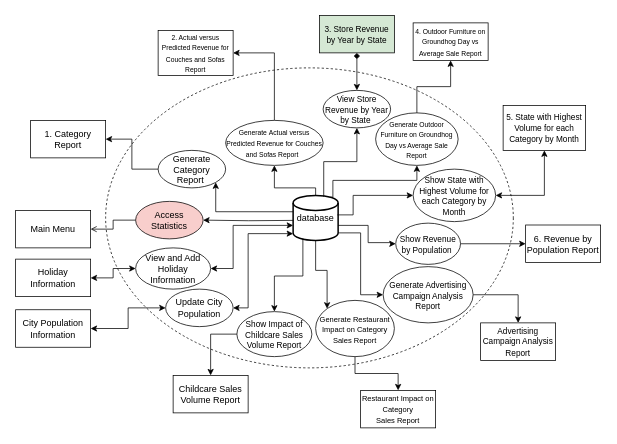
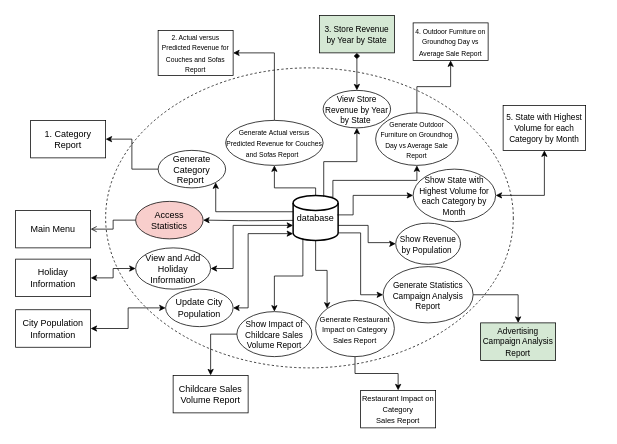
  <mxCell id="0" />
  <mxCell id="1" value="Background" style="" parent="0" />
  <mxCell id="2" value="z" style="ellipse;whiteSpace=wrap;html=1;fillColor=none;dashed=1;" vertex="1" parent="1"><mxGeometry x="140" y="90" width="543.59" height="400" as="geometry" /></mxCell>
  <mxCell id="3" value="database" style="strokeWidth=2;html=1;shape=mxgraph.flowchart.database;whiteSpace=wrap;" vertex="1" parent="1"><mxGeometry x="390" y="260" width="60" height="60" as="geometry" /></mxCell>
  <mxCell id="4" value="DB" parent="0" />
  <mxCell id="5" style="edgeStyle=orthogonalEdgeStyle;rounded=0;orthogonalLoop=1;jettySize=auto;html=1;entryX=1;entryY=0.5;entryDx=0;entryDy=0;startArrow=none;startFill=0;" edge="1" parent="4" source="6" target="22"><mxGeometry relative="1" as="geometry" /></mxCell>
  <mxCell id="6" value="&lt;p class=&quot;p1&quot; style=&quot;margin: 0px ; font-stretch: normal ; line-height: normal&quot;&gt;Generate Category Report&lt;span class=&quot;Apple-converted-space&quot;&gt;&amp;nbsp;&lt;/span&gt;&lt;/p&gt;" style="ellipse;whiteSpace=wrap;html=1;fillColor=#ffffff;" vertex="1" parent="4"><mxGeometry x="210" y="200" width="90" height="50" as="geometry" /></mxCell>
  <mxCell id="7" style="edgeStyle=orthogonalEdgeStyle;rounded=0;orthogonalLoop=1;jettySize=auto;html=1;entryX=1;entryY=0.5;entryDx=0;entryDy=0;endArrow=open;" edge="1" parent="4" source="8" target="51"><mxGeometry relative="1" as="geometry"><mxPoint x="150" y="295" as="targetPoint" /></mxGeometry></mxCell>
  <mxCell id="8" value="Access Statistics" style="ellipse;whiteSpace=wrap;html=1;fillColor=#f8cecc;" vertex="1" parent="4"><mxGeometry x="180" y="268" width="90" height="50" as="geometry" /></mxCell>
  <mxCell id="9" style="edgeStyle=orthogonalEdgeStyle;rounded=0;orthogonalLoop=1;jettySize=auto;html=1;entryX=1;entryY=0.5;entryDx=0;entryDy=0;startArrow=classic;startFill=1;" edge="1" parent="4" source="11" target="52"><mxGeometry relative="1" as="geometry" /></mxCell>
  <mxCell id="10" style="edgeStyle=orthogonalEdgeStyle;rounded=0;orthogonalLoop=1;jettySize=auto;html=1;startArrow=classic;startFill=1;endArrow=classic;endFill=1;" edge="1" parent="4" source="11"><mxGeometry relative="1" as="geometry"><mxPoint x="390" y="300" as="targetPoint" /><Array as="points"><mxPoint x="310" y="358" /><mxPoint x="310" y="300" /></Array></mxGeometry></mxCell>
  <mxCell id="11" value="View and Add Holiday Information" style="ellipse;whiteSpace=wrap;html=1;fillColor=#ffffff;" vertex="1" parent="4"><mxGeometry x="180" y="330" width="100" height="55" as="geometry" /></mxCell>
  <mxCell id="12" style="edgeStyle=orthogonalEdgeStyle;rounded=0;orthogonalLoop=1;jettySize=auto;html=1;startArrow=classic;startFill=1;entryX=0;entryY=0.85;entryDx=0;entryDy=0;entryPerimeter=0;" edge="1" parent="4" source="14" target="3"><mxGeometry relative="1" as="geometry"><Array as="points"><mxPoint x="330" y="410" /><mxPoint x="330" y="311" /></Array></mxGeometry></mxCell>
  <mxCell id="13" style="edgeStyle=orthogonalEdgeStyle;rounded=0;orthogonalLoop=1;jettySize=auto;html=1;startArrow=classic;startFill=1;entryX=1;entryY=0.5;entryDx=0;entryDy=0;" edge="1" parent="4" source="14" target="20"><mxGeometry relative="1" as="geometry"><mxPoint x="170" y="440" as="targetPoint" /><Array as="points"><mxPoint x="170" y="410" /><mxPoint x="170" y="438" /><mxPoint x="120" y="438" /></Array></mxGeometry></mxCell>
  <mxCell id="14" value="Update City Population" style="ellipse;whiteSpace=wrap;html=1;fillColor=#ffffff;" vertex="1" parent="4"><mxGeometry x="220" y="385" width="90" height="50" as="geometry" /></mxCell>
  <mxCell id="15" style="edgeStyle=orthogonalEdgeStyle;rounded=0;orthogonalLoop=1;jettySize=auto;html=1;entryX=0.68;entryY=0.031;entryDx=0;entryDy=0;entryPerimeter=0;startArrow=classic;startFill=1;endArrow=none;endFill=0;" edge="1" parent="4" source="17" target="3"><mxGeometry relative="1" as="geometry" /></mxCell>
  <mxCell id="16" style="edgeStyle=orthogonalEdgeStyle;rounded=0;orthogonalLoop=1;jettySize=auto;html=1;entryX=0.5;entryY=1;entryDx=0;entryDy=0;startArrow=classic;startFill=1;endArrow=diamond;" edge="1" parent="4" source="17" target="26"><mxGeometry relative="1" as="geometry" /></mxCell>
  <mxCell id="17" value="&lt;p class=&quot;p1&quot; style=&quot;margin: 0px ; font-stretch: normal ; line-height: normal&quot;&gt;&lt;font style=&quot;font-size: 11px&quot;&gt;View Store Revenue by Year by State&lt;span class=&quot;Apple-converted-space&quot;&gt;&amp;nbsp;&lt;/span&gt;&lt;/font&gt;&lt;/p&gt;" style="ellipse;whiteSpace=wrap;html=1;fillColor=#ffffff;" vertex="1" parent="4"><mxGeometry x="430" y="120" width="90" height="50" as="geometry" /></mxCell>
  <mxCell id="18" style="edgeStyle=orthogonalEdgeStyle;rounded=0;orthogonalLoop=1;jettySize=auto;html=1;entryX=1;entryY=0.5;entryDx=0;entryDy=0;startArrow=none;startFill=0;" edge="1" parent="4" source="19" target="23"><mxGeometry relative="1" as="geometry" /></mxCell>
  <mxCell id="19" value="&lt;font style=&quot;font-size: 9px&quot;&gt;Generate&amp;nbsp;Actual versus Predicted Revenue for Couches and Sofas Report&lt;span class=&quot;Apple-converted-space&quot;&gt;&amp;nbsp;&lt;/span&gt;&amp;nbsp;&lt;/font&gt;" style="ellipse;whiteSpace=wrap;html=1;fillColor=#ffffff;" vertex="1" parent="4"><mxGeometry x="300" y="160" width="130" height="60" as="geometry" /></mxCell>
  <mxCell id="20" value="City Population Information" style="rounded=0;whiteSpace=wrap;html=1;fillColor=#ffffff;" vertex="1" parent="4"><mxGeometry x="20" y="412.5" width="100" height="50" as="geometry" /></mxCell>
  <mxCell id="21" style="edgeStyle=orthogonalEdgeStyle;rounded=0;orthogonalLoop=1;jettySize=auto;html=1;entryX=1;entryY=0.5;entryDx=0;entryDy=0;exitX=0.005;exitY=0.589;exitDx=0;exitDy=0;exitPerimeter=0;" edge="1" parent="4" target="8"><mxGeometry relative="1" as="geometry"><mxPoint x="390.3" y="293.34" as="sourcePoint" /></mxGeometry></mxCell>
  <mxCell id="22" value="1. Category Report" style="rounded=0;whiteSpace=wrap;html=1;fillColor=#ffffff;" vertex="1" parent="4"><mxGeometry x="40" y="160" width="100" height="50" as="geometry" /></mxCell>
  <mxCell id="23" value="&lt;span style=&quot;font-size: 9px&quot;&gt;2. Actual versus Predicted Revenue for Couches and Sofas Report&lt;/span&gt;" style="rounded=0;whiteSpace=wrap;html=1;fillColor=#ffffff;" vertex="1" parent="4"><mxGeometry x="210" y="40" width="100" height="60" as="geometry" /></mxCell>
  <mxCell id="24" style="edgeStyle=orthogonalEdgeStyle;rounded=0;orthogonalLoop=1;jettySize=auto;html=1;startArrow=none;startFill=0;" edge="1" parent="4" source="3" target="19"><mxGeometry relative="1" as="geometry"><Array as="points"><mxPoint x="420" y="250" /><mxPoint x="365" y="250" /></Array></mxGeometry></mxCell>
  <mxCell id="25" style="edgeStyle=orthogonalEdgeStyle;rounded=0;orthogonalLoop=1;jettySize=auto;html=1;entryX=1;entryY=1;entryDx=0;entryDy=0;startArrow=none;startFill=0;exitX=0.001;exitY=0.364;exitDx=0;exitDy=0;exitPerimeter=0;" edge="1" parent="4" source="3" target="6"><mxGeometry relative="1" as="geometry" /></mxCell>
  <mxCell id="26" value="&lt;span style=&quot;font-size: 11px&quot;&gt;3. Store Revenue by Year by State&lt;/span&gt;" style="rounded=0;whiteSpace=wrap;html=1;fillColor=#d5e8d4;" vertex="1" parent="4"><mxGeometry x="425" y="20" width="100" height="50" as="geometry" /></mxCell>
  <mxCell id="27" value="&lt;p class=&quot;p1&quot; style=&quot;margin: 0px ; font-stretch: normal ; line-height: normal&quot;&gt;&lt;font style=&quot;font-size: 9px&quot;&gt;Generate Outdoor Furniture on Groundhog Day vs Average Sale Report&lt;/font&gt;&lt;/p&gt;" style="ellipse;whiteSpace=wrap;html=1;fillColor=#ffffff;" vertex="1" parent="4"><mxGeometry x="500" y="150" width="110" height="70" as="geometry" /></mxCell>
  <mxCell id="28" style="edgeStyle=orthogonalEdgeStyle;rounded=0;orthogonalLoop=1;jettySize=auto;html=1;entryX=0.5;entryY=1;entryDx=0;entryDy=0;startArrow=none;startFill=0;exitX=0.829;exitY=0.041;exitDx=0;exitDy=0;exitPerimeter=0;" edge="1" parent="4" source="3" target="27"><mxGeometry relative="1" as="geometry"><Array as="points"><mxPoint x="443" y="263" /><mxPoint x="443" y="240" /><mxPoint x="555" y="240" /></Array></mxGeometry></mxCell>
  <mxCell id="29" style="edgeStyle=orthogonalEdgeStyle;rounded=0;orthogonalLoop=1;jettySize=auto;html=1;entryX=0.5;entryY=0;entryDx=0;entryDy=0;startArrow=classic;startFill=1;endArrow=none;endFill=0;" edge="1" parent="4" source="30" target="27"><mxGeometry relative="1" as="geometry" /></mxCell>
  <mxCell id="30" value="&lt;span style=&quot;font-size: 9px&quot;&gt;4. Outdoor Furniture on Groundhog Day vs Average Sale Report&lt;/span&gt;" style="rounded=0;whiteSpace=wrap;html=1;fillColor=#ffffff;" vertex="1" parent="4"><mxGeometry x="550" y="30" width="100" height="50" as="geometry" /></mxCell>
  <mxCell id="31" style="edgeStyle=orthogonalEdgeStyle;rounded=0;orthogonalLoop=1;jettySize=auto;html=1;startArrow=classic;startFill=1;endArrow=none;endFill=0;exitX=0;exitY=0.5;exitDx=0;exitDy=0;" edge="1" parent="4" source="33"><mxGeometry relative="1" as="geometry"><mxPoint x="449" y="286" as="targetPoint" /><Array as="points"><mxPoint x="470" y="260" /><mxPoint x="470" y="286" /></Array></mxGeometry></mxCell>
  <mxCell id="32" style="edgeStyle=orthogonalEdgeStyle;rounded=0;orthogonalLoop=1;jettySize=auto;html=1;startArrow=classic;startFill=1;endArrow=classic;endFill=1;" edge="1" parent="4" source="33" target="34"><mxGeometry relative="1" as="geometry" /></mxCell>
  <mxCell id="33" value="&lt;p class=&quot;p1&quot; style=&quot;margin: 0px ; font-stretch: normal ; line-height: normal&quot;&gt;&lt;font style=&quot;font-size: 11px&quot;&gt;Show State with Highest Volume for each Category by Month&lt;/font&gt;&lt;/p&gt;" style="ellipse;whiteSpace=wrap;html=1;fillColor=#ffffff;" vertex="1" parent="4"><mxGeometry x="550" y="225" width="110" height="70" as="geometry" /></mxCell>
  <mxCell id="34" value="&lt;span style=&quot;font-size: 11px&quot;&gt;5. State with Highest Volume for each Category&lt;/span&gt;&lt;span style=&quot;font-size: 11px&quot;&gt;&amp;nbsp;by Month&lt;/span&gt;" style="rounded=0;whiteSpace=wrap;html=1;fillColor=#ffffff;" vertex="1" parent="4"><mxGeometry x="670" y="140" width="110" height="60" as="geometry" /></mxCell>
- <mxCell id="35" style="edgeStyle=orthogonalEdgeStyle;rounded=0;orthogonalLoop=1;jettySize=auto;html=1;entryX=0;entryY=0.5;entryDx=0;entryDy=0;startArrow=none;startFill=0;endArrow=classic;endFill=1;" edge="1" parent="4" source="36" target="37"><mxGeometry relative="1" as="geometry" /></mxCell>
  <mxCell id="36" value="&lt;p class=&quot;p1&quot; style=&quot;margin: 0px ; font-stretch: normal ; line-height: normal&quot;&gt;&lt;font style=&quot;font-size: 11px&quot;&gt;&lt;span&gt;Show Revenue by Population&lt;/span&gt;&lt;span class=&quot;Apple-converted-space&quot;&gt;&amp;nbsp;&lt;/span&gt;&lt;/font&gt;&lt;/p&gt;" style="ellipse;whiteSpace=wrap;html=1;fillColor=#ffffff;" vertex="1" parent="4"><mxGeometry x="526.78" y="297" width="86.43" height="55" as="geometry" /></mxCell>
- <mxCell id="37" value="6. Revenue by Population&lt;span class=&quot;Apple-converted-space&quot;&gt;&amp;nbsp;Report&lt;/span&gt;" style="rounded=0;whiteSpace=wrap;html=1;fillColor=#ffffff;" vertex="1" parent="4"><mxGeometry x="700" y="299.5" width="100" height="50" as="geometry" /></mxCell>
  <mxCell id="38" style="edgeStyle=orthogonalEdgeStyle;rounded=0;orthogonalLoop=1;jettySize=auto;html=1;entryX=0;entryY=0.5;entryDx=0;entryDy=0;startArrow=none;startFill=0;endArrow=classic;endFill=1;" edge="1" parent="4" source="3" target="36"><mxGeometry relative="1" as="geometry"><Array as="points"><mxPoint x="490" y="300" /><mxPoint x="490" y="323" /><mxPoint x="520" y="323" /><mxPoint x="520" y="324" /></Array></mxGeometry></mxCell>
  <mxCell id="39" value="&lt;p class=&quot;p1&quot; style=&quot;margin: 0px ; font-stretch: normal ; line-height: normal&quot;&gt;&lt;span&gt;&lt;font style=&quot;font-size: 11px&quot;&gt;Show Impact of Childcare Sales Volume Report&lt;/font&gt;&lt;/span&gt;&lt;/p&gt;" style="ellipse;whiteSpace=wrap;html=1;fillColor=#ffffff;" vertex="1" parent="4"><mxGeometry x="315" y="415" width="100" height="60" as="geometry" /></mxCell>
  <mxCell id="40" style="edgeStyle=orthogonalEdgeStyle;rounded=0;orthogonalLoop=1;jettySize=auto;html=1;entryX=0.5;entryY=0;entryDx=0;entryDy=0;startArrow=none;startFill=0;endArrow=classic;endFill=1;" edge="1" parent="4" source="41" target="49"><mxGeometry relative="1" as="geometry" /></mxCell>
- <mxCell id="41" value="&lt;p class=&quot;p1&quot; style=&quot;margin: 0px ; font-stretch: normal ; line-height: normal&quot;&gt;&lt;font style=&quot;font-size: 11px&quot;&gt;Generate Advertising Campaign Analysis Report&lt;/font&gt;&lt;/p&gt;" style="ellipse;whiteSpace=wrap;html=1;fillColor=#ffffff;" vertex="1" parent="4"><mxGeometry x="510" y="355" width="120" height="75" as="geometry" /></mxCell>
+ <mxCell id="41" value="&lt;p class=&quot;p1&quot; style=&quot;margin: 0px ; font-stretch: normal ; line-height: normal&quot;&gt;&lt;font style=&quot;font-size: 11px&quot;&gt;Generate Statistics Campaign Analysis Report&lt;/font&gt;&lt;/p&gt;" style="ellipse;whiteSpace=wrap;html=1;fillColor=#ffffff;" vertex="1" parent="4"><mxGeometry x="510" y="355" width="120" height="75" as="geometry" /></mxCell>
  <mxCell id="42" style="edgeStyle=orthogonalEdgeStyle;rounded=0;orthogonalLoop=1;jettySize=auto;html=1;entryX=0.5;entryY=0;entryDx=0;entryDy=0;startArrow=none;startFill=0;endArrow=classic;endFill=1;" edge="1" parent="4" source="43" target="50"><mxGeometry relative="1" as="geometry" /></mxCell>
  <mxCell id="43" value="&lt;p class=&quot;p1&quot; style=&quot;margin: 0px ; font-stretch: normal ; line-height: normal&quot;&gt;&lt;font style=&quot;font-size: 10px&quot;&gt;Generate Restaurant Impact on Category Sales&lt;span class=&quot;Apple-converted-space&quot;&gt;&amp;nbsp;Report&lt;/span&gt;&lt;/font&gt;&lt;/p&gt;" style="ellipse;whiteSpace=wrap;html=1;fillColor=#ffffff;" vertex="1" parent="4"><mxGeometry x="420" y="400" width="105" height="75" as="geometry" /></mxCell>
  <mxCell id="44" style="edgeStyle=orthogonalEdgeStyle;rounded=0;orthogonalLoop=1;jettySize=auto;html=1;entryX=0.5;entryY=0;entryDx=0;entryDy=0;startArrow=none;startFill=0;endArrow=classic;endFill=1;exitX=0.217;exitY=0.95;exitDx=0;exitDy=0;exitPerimeter=0;" edge="1" parent="4" source="3" target="39"><mxGeometry relative="1" as="geometry" /></mxCell>
  <mxCell id="45" style="edgeStyle=orthogonalEdgeStyle;rounded=0;orthogonalLoop=1;jettySize=auto;html=1;entryX=0;entryY=0.5;entryDx=0;entryDy=0;startArrow=classic;startFill=1;endArrow=none;endFill=0;" edge="1" parent="4" source="46" target="39"><mxGeometry relative="1" as="geometry" /></mxCell>
  <mxCell id="46" value="Childcare Sales Volume Report" style="rounded=0;whiteSpace=wrap;html=1;fillColor=#ffffff;" vertex="1" parent="4"><mxGeometry x="230" y="500" width="100" height="50" as="geometry" /></mxCell>
  <mxCell id="47" style="edgeStyle=orthogonalEdgeStyle;rounded=0;orthogonalLoop=1;jettySize=auto;html=1;entryX=0;entryY=0;entryDx=0;entryDy=0;startArrow=none;startFill=0;endArrow=classic;endFill=1;" edge="1" parent="4" source="3" target="43"><mxGeometry relative="1" as="geometry"><Array as="points"><mxPoint x="420" y="360" /><mxPoint x="435" y="360" /><mxPoint x="435" y="411" /></Array></mxGeometry></mxCell>
  <mxCell id="48" style="edgeStyle=orthogonalEdgeStyle;rounded=0;orthogonalLoop=1;jettySize=auto;html=1;entryX=0;entryY=0.5;entryDx=0;entryDy=0;startArrow=none;startFill=0;endArrow=classic;endFill=1;" edge="1" parent="4" source="3" target="41"><mxGeometry relative="1" as="geometry"><Array as="points"><mxPoint x="480" y="310" /><mxPoint x="480" y="393" /></Array></mxGeometry></mxCell>
- <mxCell id="49" value="&lt;span style=&quot;font-size: 11px&quot;&gt;Advertising Campaign Analysis Report&lt;/span&gt;" style="rounded=0;whiteSpace=wrap;html=1;fillColor=#ffffff;" vertex="1" parent="4"><mxGeometry x="640" y="430" width="100" height="50" as="geometry" /></mxCell>
+ <mxCell id="49" value="&lt;span style=&quot;font-size: 11px&quot;&gt;Advertising Campaign Analysis Report&lt;/span&gt;" style="rounded=0;whiteSpace=wrap;html=1;fillColor=#d5e8d4;" vertex="1" parent="4"><mxGeometry x="640" y="430" width="100" height="50" as="geometry" /></mxCell>
  <mxCell id="50" value="&lt;span style=&quot;font-size: 10px&quot;&gt;Restaurant Impact on Category Sales&lt;/span&gt;&lt;span class=&quot;Apple-converted-space&quot; style=&quot;font-size: 10px&quot;&gt;&amp;nbsp;Report&lt;/span&gt;" style="rounded=0;whiteSpace=wrap;html=1;fillColor=#ffffff;" vertex="1" parent="4"><mxGeometry x="480" y="520" width="100" height="50" as="geometry" /></mxCell>
  <mxCell id="51" value="Main Menu" style="rounded=0;whiteSpace=wrap;html=1;fillColor=#ffffff;" vertex="1" parent="4"><mxGeometry x="20" y="280" width="100" height="50" as="geometry" /></mxCell>
  <mxCell id="52" value="Holiday Information" style="rounded=0;whiteSpace=wrap;html=1;fillColor=#ffffff;" vertex="1" parent="4"><mxGeometry x="20" y="345" width="100" height="50" as="geometry" /></mxCell>
